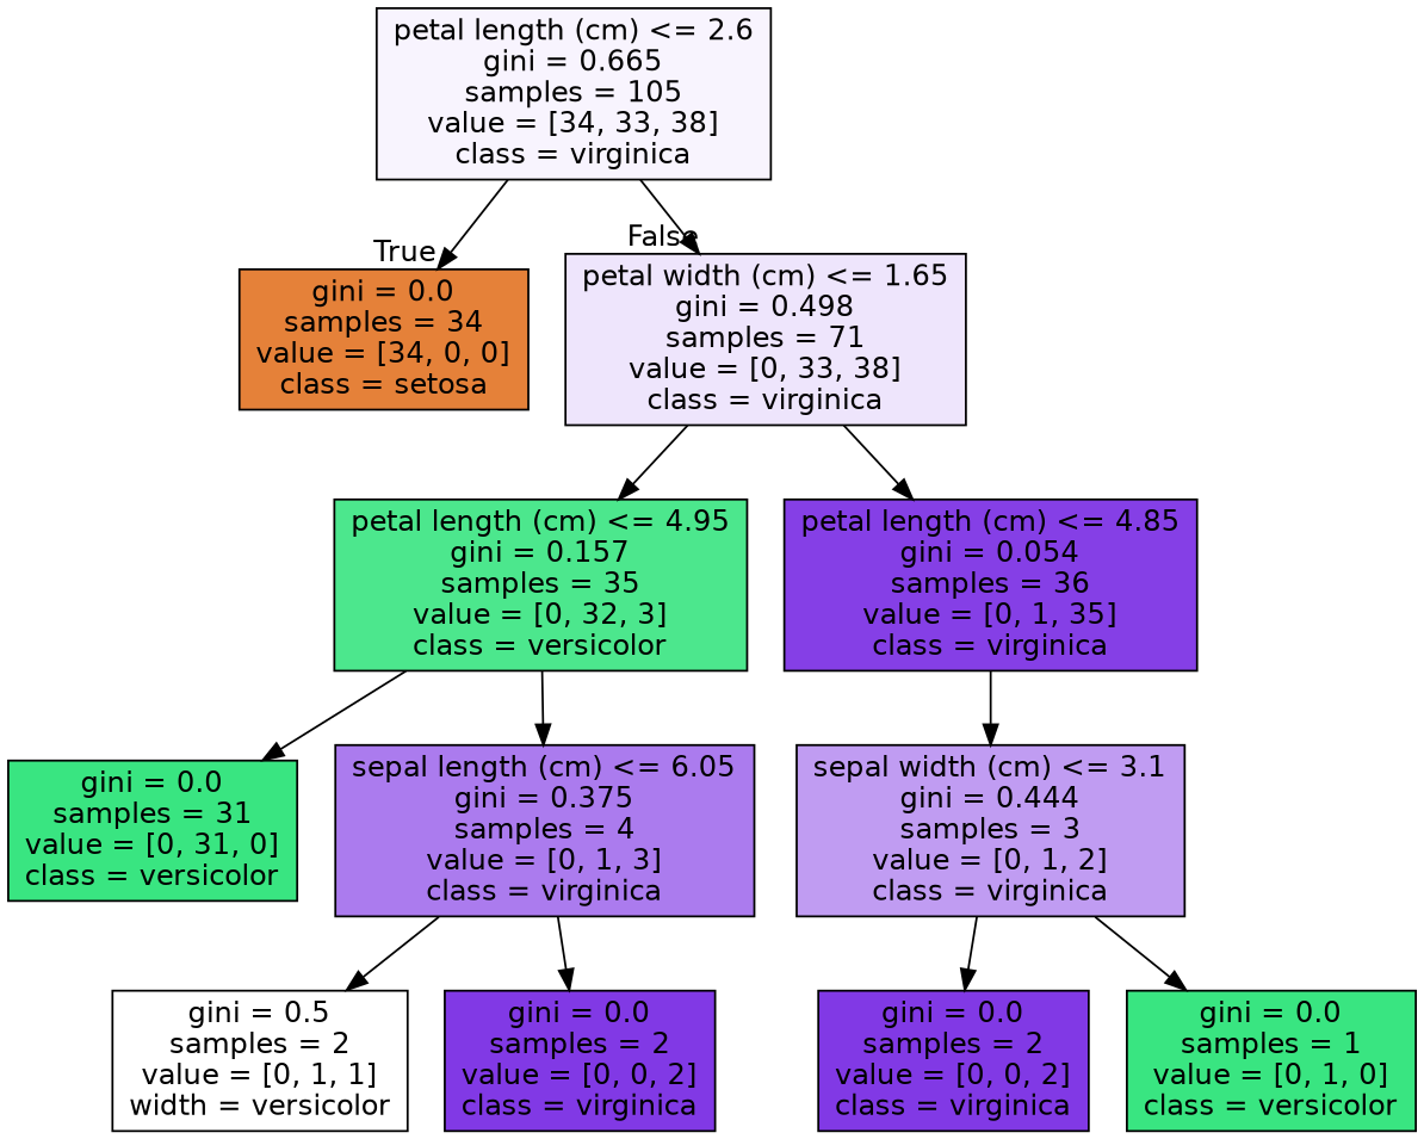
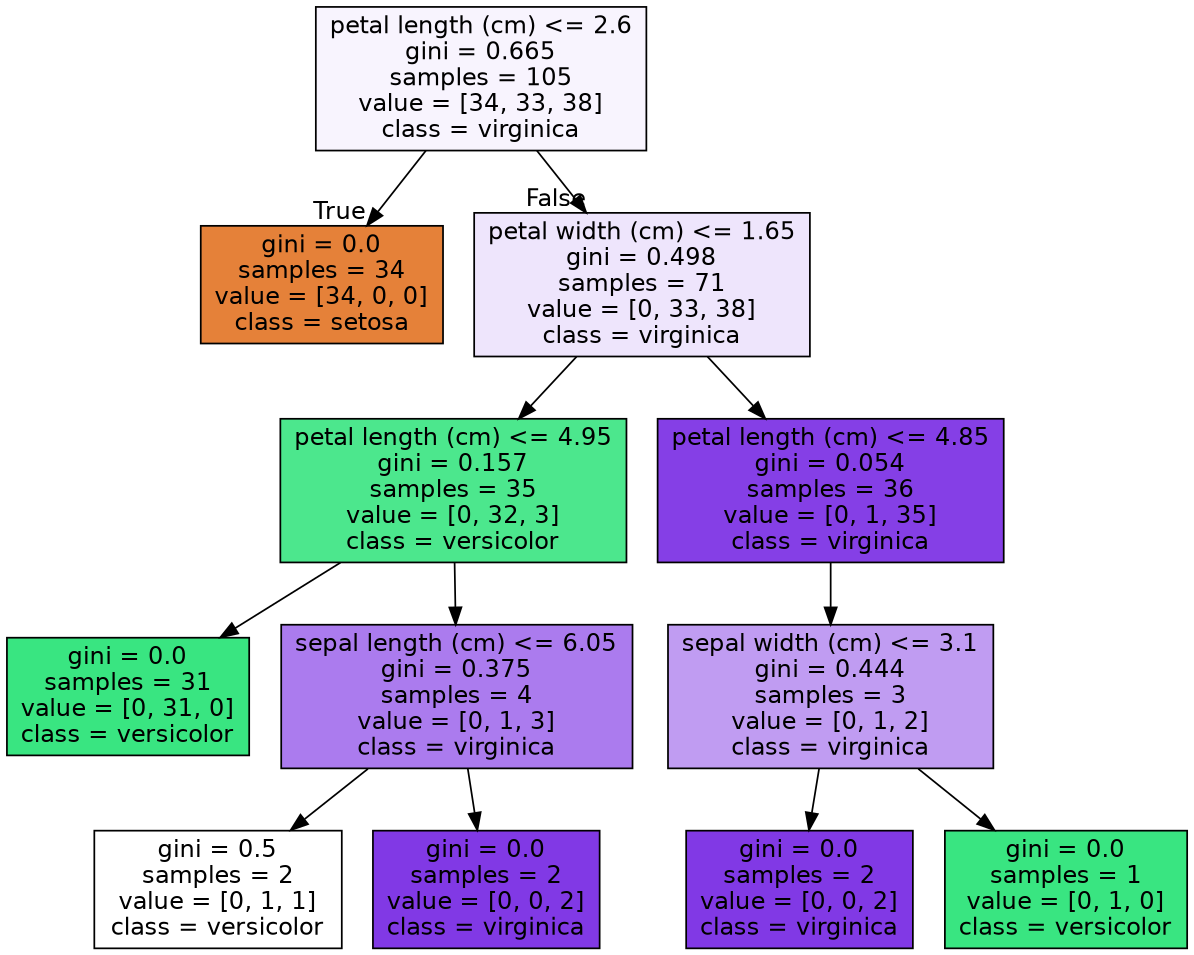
  digraph {
    node [color=black fillcolor="#39e581" fontname=helvetica shape=box style=filled]
    edge [fontname=helvetica]
    n1 [fillcolor="#f8f4fe" label="petal length (cm) <= 2.6\ngini = 0.665\nsamples = 105\nvalue = [34, 33, 38]\nclass = virginica"]
    n2 [fillcolor="#e58139" label="gini = 0.0\nsamples = 34\nvalue = [34, 0, 0]\nclass = setosa"]
    n3 [fillcolor="#eee5fc" label="petal width (cm) <= 1.65\ngini = 0.498\nsamples = 71\nvalue = [0, 33, 38]\nclass = virginica"]
    n4 [fillcolor="#4ce78d" label="petal length (cm) <= 4.95\ngini = 0.157\nsamples = 35\nvalue = [0, 32, 3]\nclass = versicolor"]
    n5 [fillcolor="#853fe6" label="petal length (cm) <= 4.85\ngini = 0.054\nsamples = 36\nvalue = [0, 1, 35]\nclass = virginica"]
    n6 [label="gini = 0.0\nsamples = 31\nvalue = [0, 31, 0]\nclass = versicolor"]
    n7 [fillcolor="#ab7bee" label="sepal length (cm) <= 6.05\ngini = 0.375\nsamples = 4\nvalue = [0, 1, 3]\nclass = virginica"]
    n8 [fillcolor="#c09cf2" label="sepal width (cm) <= 3.1\ngini = 0.444\nsamples = 3\nvalue = [0, 1, 2]\nclass = virginica"]
-   n9 [fillcolor="#ffffff" label="gini = 0.5\nsamples = 2\nvalue = [0, 1, 1]\nwidth = versicolor"]
+   n9 [fillcolor="#ffffff" label="gini = 0.5\nsamples = 2\nvalue = [0, 1, 1]\nclass = versicolor"]
    n10 [fillcolor="#8139e5" label="gini = 0.0\nsamples = 2\nvalue = [0, 0, 2]\nclass = virginica"]
    n11 [fillcolor="#8139e5" label="gini = 0.0\nsamples = 2\nvalue = [0, 0, 2]\nclass = virginica"]
    n12 [label="gini = 0.0\nsamples = 1\nvalue = [0, 1, 0]\nclass = versicolor"]
    n1 -> n2 [headlabel=True labelangle=45 labeldistance=2.5]
    n1 -> n3 [headlabel=False labelangle=-45 labeldistance=2.5]
    n3 -> n4
    n3 -> n5
    n4 -> n6
    n4 -> n7
    n5 -> n8
    n7 -> n9
    n7 -> n10
    n8 -> n11
    n8 -> n12
  }
